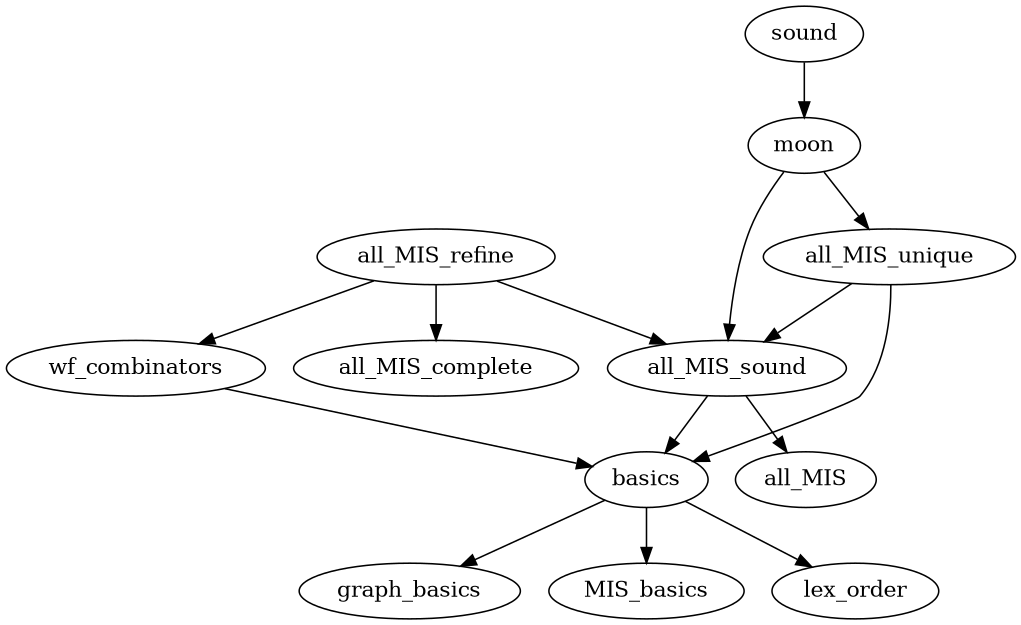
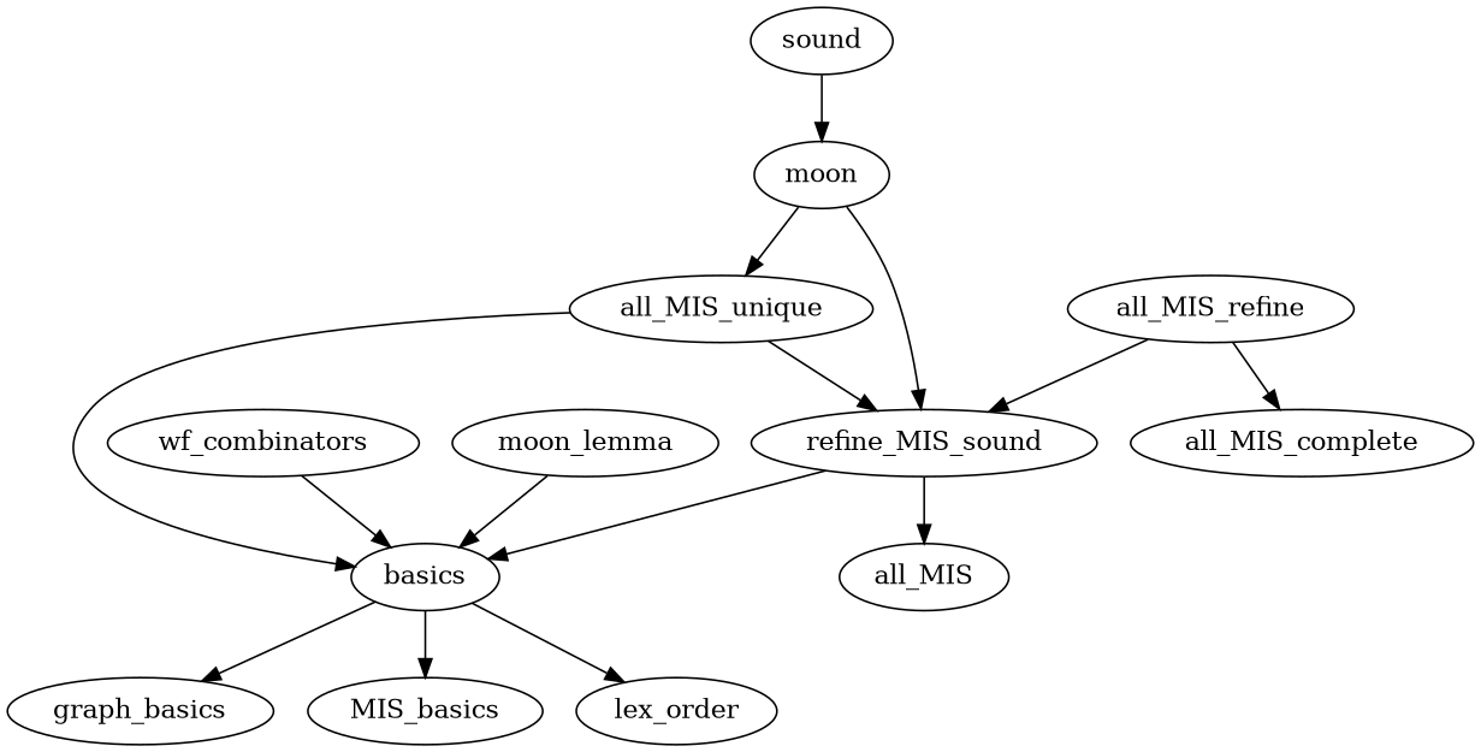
  digraph {
    basics
    graph_basics
    MIS_basics
    lex_order
-   all_MIS_sound
+   all_MIS_sound [label=refine_MIS_sound]
    all_MIS
    all_MIS_unique
    all_MIS_refine
    all_MIS_complete
    wf_combinators
+   moon_lemma
    moon
    n13 [label=sound]
    basics -> graph_basics
    basics -> MIS_basics
    basics -> lex_order
    all_MIS_sound -> basics
    all_MIS_sound -> all_MIS
    all_MIS_unique -> basics
    all_MIS_unique -> all_MIS_sound
    all_MIS_refine -> all_MIS_sound
    all_MIS_refine -> all_MIS_complete
-   all_MIS_refine -> wf_combinators
    wf_combinators -> basics
+   moon_lemma -> basics
    moon -> all_MIS_sound
    moon -> all_MIS_unique
    n13 -> moon
  }
